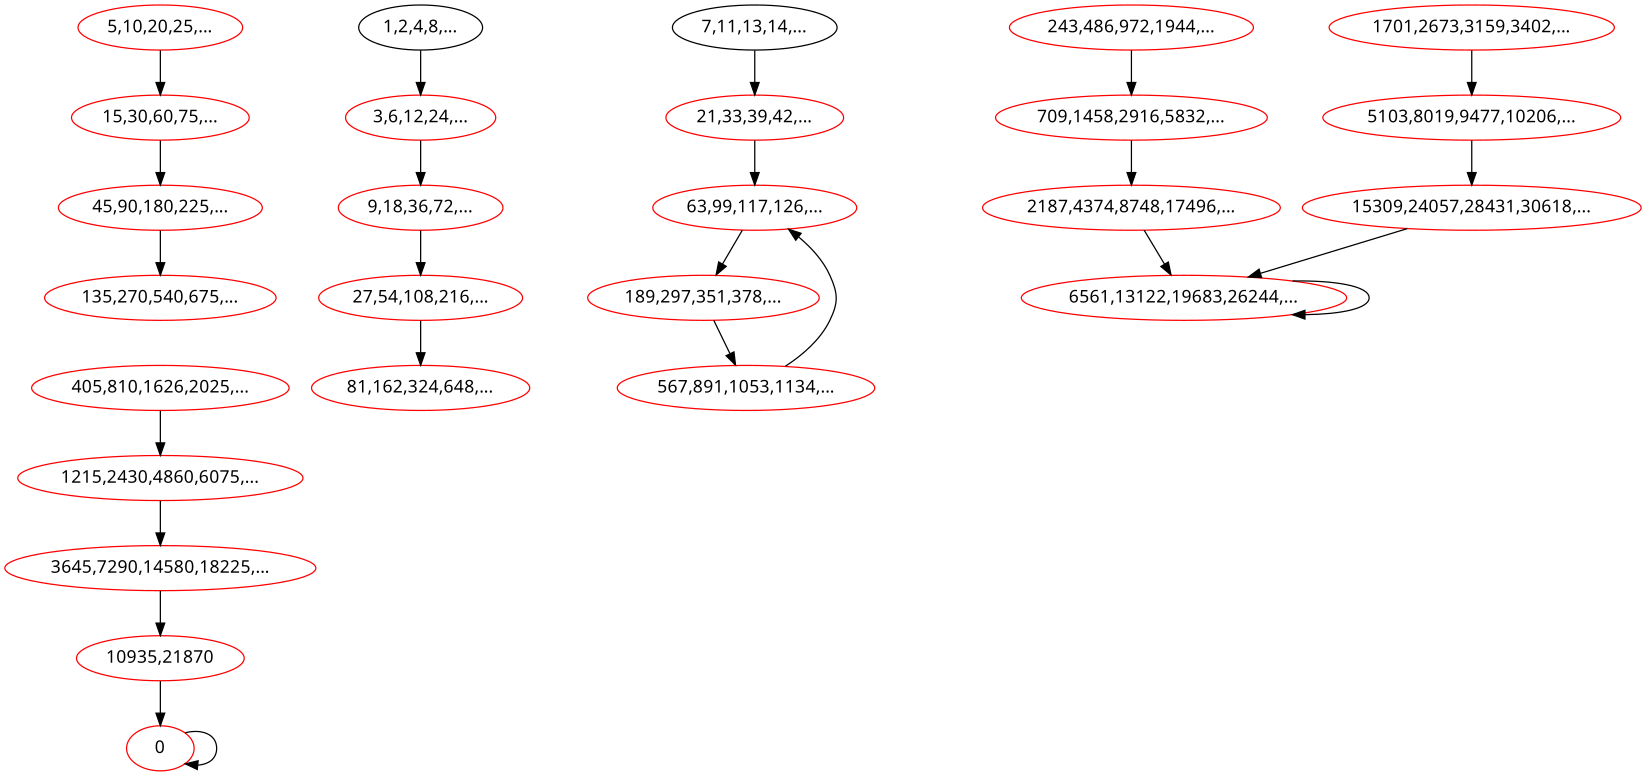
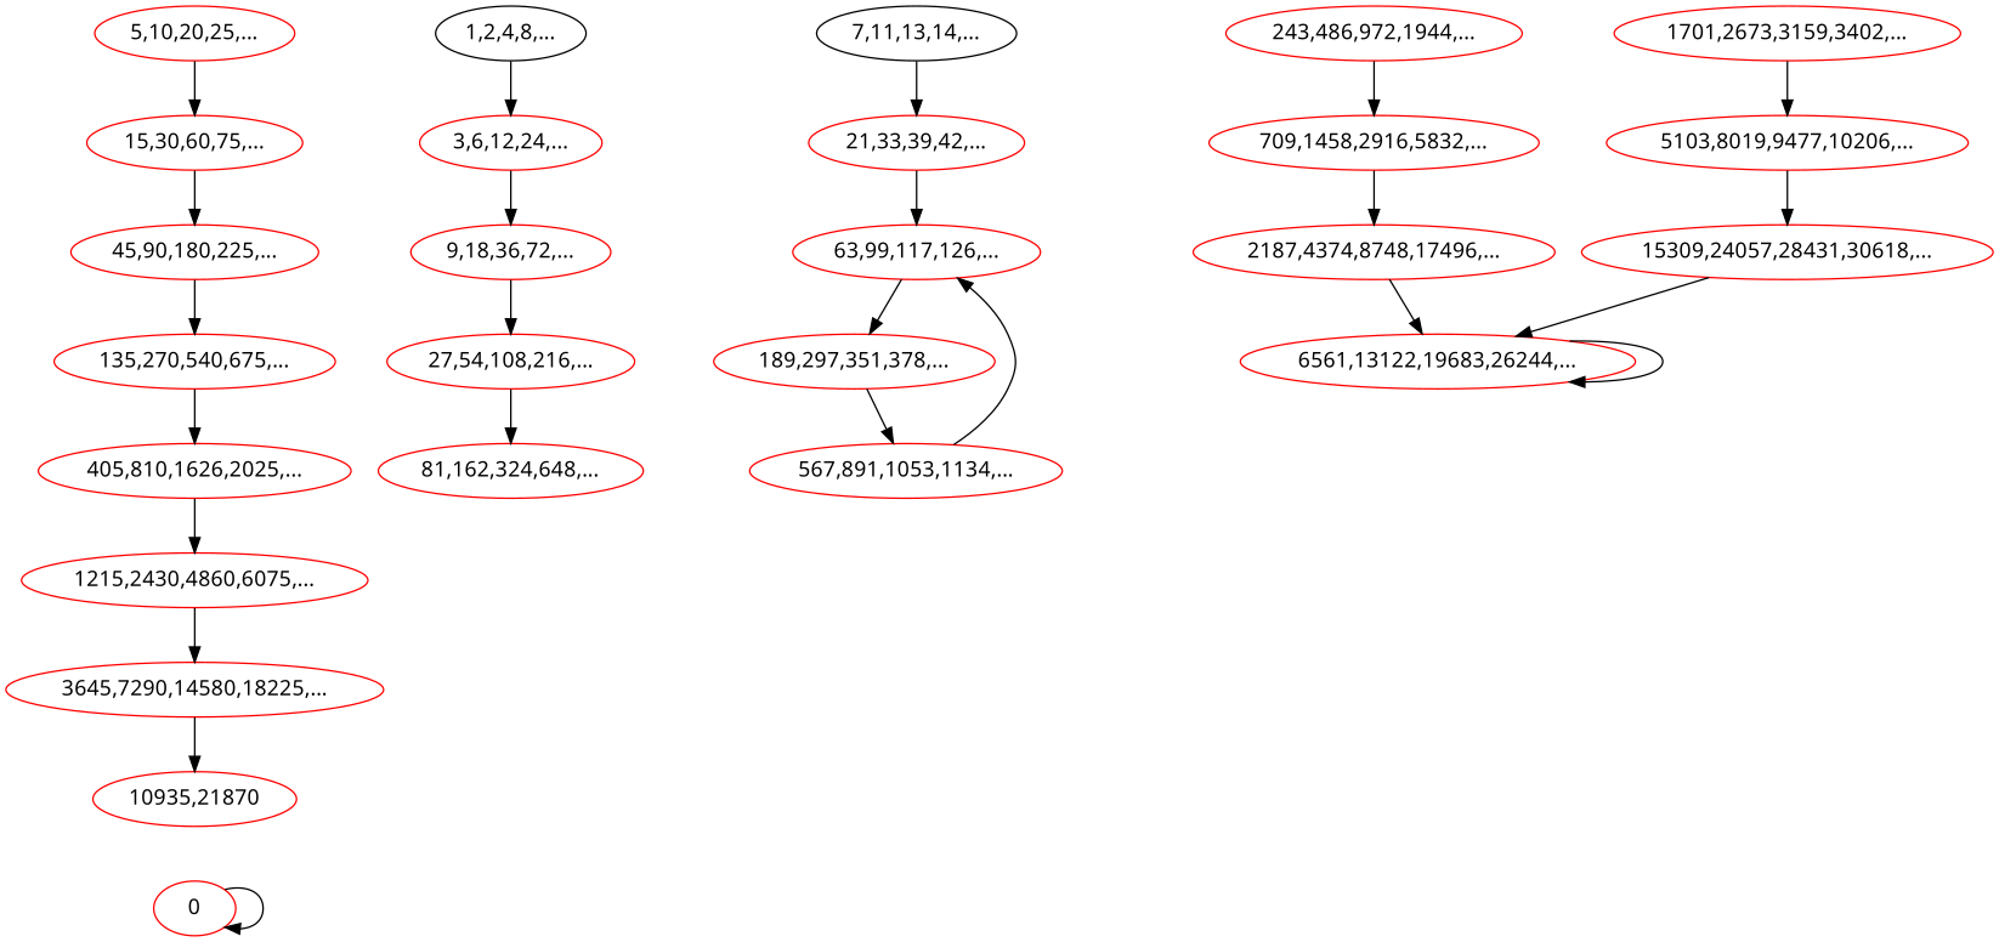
  digraph {
    fontname="Noto Sans"
    node [bgcolor=red color=red fontname="Noto Sans"]
    edge [fontname="Noto Sans"]
    n1 [label=0]
    n2 [bgcolor=lightgrey color=black label="1,2,4,8,..."]
    n3 [label="3,6,12,24,..."]
    n4 [label="9,18,36,72,..."]
    n5 [label="27,54,108,216,..."]
    n6 [label="5,10,20,25,..."]
    n7 [label="15,30,60,75,..."]
    n8 [label="45,90,180,225,..."]
    n9 [bgcolor=lightgrey color=black label="7,11,13,14,..."]
    n10 [label="21,33,39,42,..."]
    n11 [label="63,99,117,126,..."]
    n12 [label="81,162,324,648,..."]
    n13 [label="135,270,540,675,..."]
    n14 [label="189,297,351,378,..."]
    n15 [label="405,810,1626,2025,..."]
    n16 [label="567,891,1053,1134,..."]
    n17 [label="243,486,972,1944,..."]
    n18 [label="709,1458,2916,5832,..."]
    n19 [label="1215,2430,4860,6075,..."]
    n20 [label="2187,4374,8748,17496,..."]
    n21 [label="3645,7290,14580,18225,..."]
    n22 [label="1701,2673,3159,3402,..."]
    n23 [label="5103,8019,9477,10206,..."]
    n24 [label="6561,13122,19683,26244,..."]
    n25 [label="10935,21870"]
    n26 [label="15309,24057,28431,30618,..."]
    n1 -> n1
    n2 -> n3
    n3 -> n4
    n4 -> n5
    n5 -> n12
    n6 -> n7
    n7 -> n8
    n8 -> n13
    n9 -> n10
    n10 -> n11
    n11 -> n14
+   n13 -> n15
    n14 -> n16
    n15 -> n19
    n16 -> n11
    n17 -> n18
    n18 -> n20
    n19 -> n21
    n20 -> n24
    n21 -> n25
    n22 -> n23
    n23 -> n26
    n24 -> n24
-   n25 -> n1
    n26 -> n24
  }
